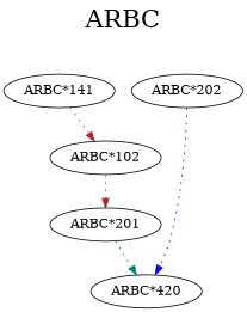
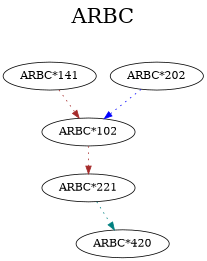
  digraph {
    fontsize=27
    label=ARBC
    labelloc=t
    edge [color=brown style=dotted]
    n1 [label="ARBC*141"]
    "ARBC*102"
-   "ARBC*201"
+   "ARBC*201" [label="ARBC*221"]
    "ARBC*420"
    "ARBC*202"
    n1 -> "ARBC*102"
    "ARBC*102" -> "ARBC*201"
    "ARBC*201" -> "ARBC*420" [color=teal]
-   "ARBC*202" -> "ARBC*420" [color=blue]
+   "ARBC*202" -> "ARBC*102" [color=blue]
  }
